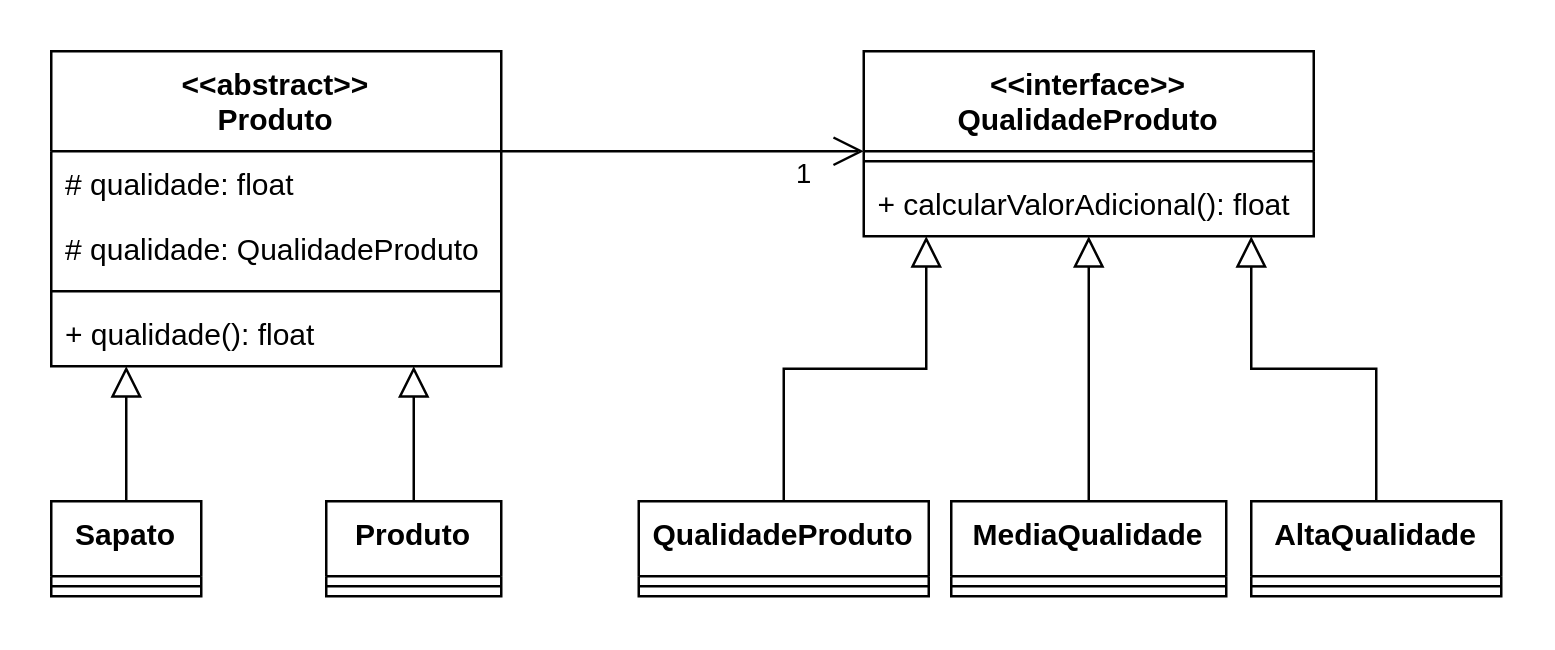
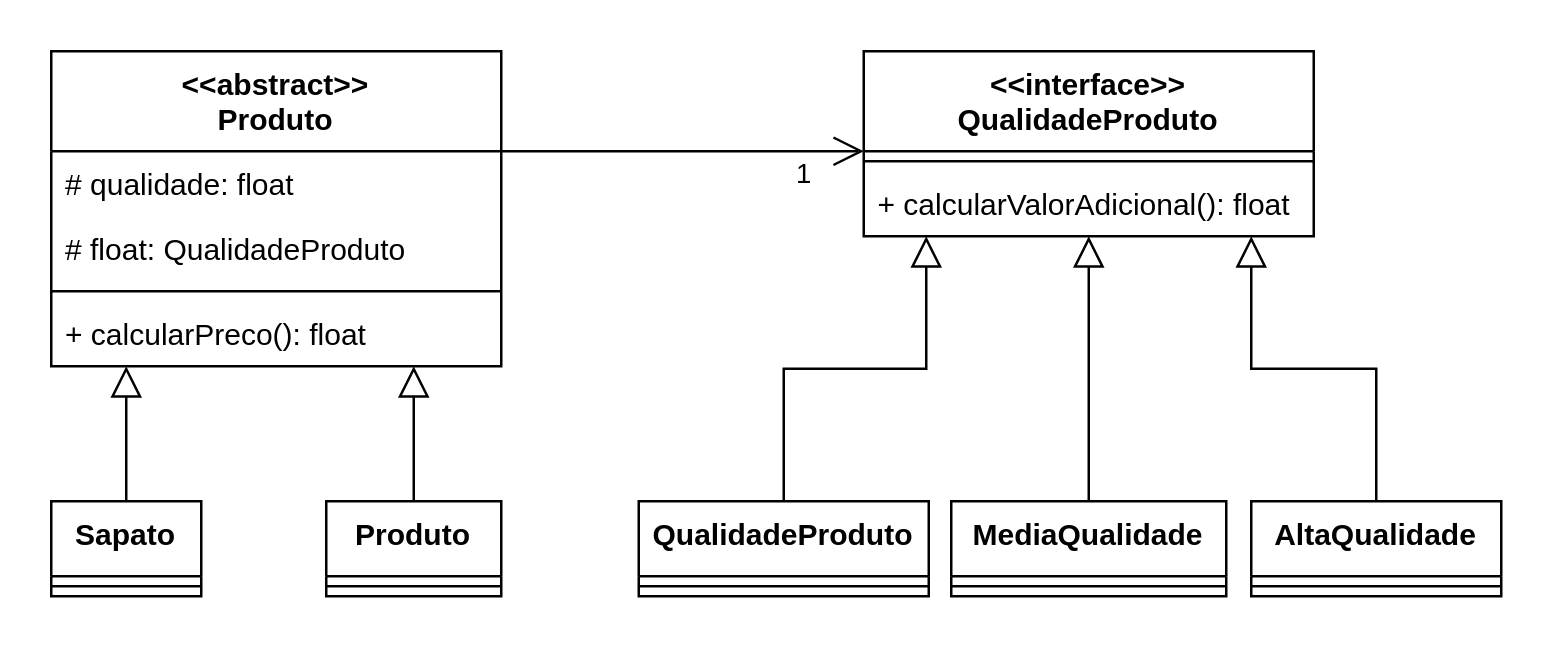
  <mxCell id="0" />
  <mxCell id="1" parent="0" />
  <mxCell id="2" style="edgeStyle=orthogonalEdgeStyle;html=1;rounded=0;endArrow=open;endFill=0;endSize=10;" parent="1" source="4" target="15" edge="1"><mxGeometry relative="1" as="geometry"><Array as="points"><mxPoint x="310" y="60" /><mxPoint x="310" y="60" /></Array></mxGeometry></mxCell>
  <mxCell id="3" value="1" style="edgeLabel;html=1;align=center;verticalAlign=middle;resizable=0;points=[];" parent="2" vertex="1" connectable="0"><mxGeometry x="0.376" y="-1" relative="1" as="geometry"><mxPoint x="20" y="7" as="offset" /></mxGeometry></mxCell>
  <mxCell id="4" value="&lt;&lt;abstract&gt;&gt;&#10;Produto" style="swimlane;fontStyle=1;align=center;verticalAlign=top;childLayout=stackLayout;horizontal=1;startSize=40;horizontalStack=0;resizeParent=1;resizeParentMax=0;resizeLast=0;collapsible=0;marginBottom=0;" parent="1" vertex="1"><mxGeometry x="20" y="20" width="180" height="126" as="geometry" /></mxCell>
  <mxCell id="5" value="# qualidade: float" style="text;strokeColor=none;fillColor=none;align=left;verticalAlign=top;spacingLeft=4;spacingRight=4;overflow=hidden;rotatable=0;points=[[0,0.5],[1,0.5]];portConstraint=eastwest;" parent="4" vertex="1"><mxGeometry y="40" width="180" height="26" as="geometry" /></mxCell>
- <mxCell id="6" value="# qualidade: QualidadeProduto" style="text;strokeColor=none;fillColor=none;align=left;verticalAlign=top;spacingLeft=4;spacingRight=4;overflow=hidden;rotatable=0;points=[[0,0.5],[1,0.5]];portConstraint=eastwest;" parent="4" vertex="1"><mxGeometry y="66" width="180" height="26" as="geometry" /></mxCell>
+ <mxCell id="6" value="# float: QualidadeProduto" style="text;strokeColor=none;fillColor=none;align=left;verticalAlign=top;spacingLeft=4;spacingRight=4;overflow=hidden;rotatable=0;points=[[0,0.5],[1,0.5]];portConstraint=eastwest;" parent="4" vertex="1"><mxGeometry y="66" width="180" height="26" as="geometry" /></mxCell>
  <mxCell id="7" value="" style="line;strokeWidth=1;fillColor=none;align=left;verticalAlign=middle;spacingTop=-1;spacingLeft=3;spacingRight=3;rotatable=0;labelPosition=right;points=[];portConstraint=eastwest;strokeColor=inherit;" parent="4" vertex="1"><mxGeometry y="92" width="180" height="8" as="geometry" /></mxCell>
- <mxCell id="8" value="+ qualidade(): float" style="text;strokeColor=none;fillColor=none;align=left;verticalAlign=top;spacingLeft=4;spacingRight=4;overflow=hidden;rotatable=0;points=[[0,0.5],[1,0.5]];portConstraint=eastwest;" parent="4" vertex="1"><mxGeometry y="100" width="180" height="26" as="geometry" /></mxCell>
+ <mxCell id="8" value="+ calcularPreco(): float" style="text;strokeColor=none;fillColor=none;align=left;verticalAlign=top;spacingLeft=4;spacingRight=4;overflow=hidden;rotatable=0;points=[[0,0.5],[1,0.5]];portConstraint=eastwest;" parent="4" vertex="1"><mxGeometry y="100" width="180" height="26" as="geometry" /></mxCell>
  <mxCell id="9" style="edgeStyle=orthogonalEdgeStyle;html=1;rounded=0;endSize=10;endArrow=block;endFill=0;" parent="1" source="10" target="4" edge="1"><mxGeometry relative="1" as="geometry"><Array as="points"><mxPoint x="50" y="170" /><mxPoint x="50" y="170" /></Array></mxGeometry></mxCell>
  <mxCell id="10" value="Sapato" style="swimlane;fontStyle=1;align=center;verticalAlign=top;childLayout=stackLayout;horizontal=1;startSize=30;horizontalStack=0;resizeParent=1;resizeParentMax=0;resizeLast=0;collapsible=0;marginBottom=0;" parent="1" vertex="1"><mxGeometry x="20" y="200" width="60" height="38" as="geometry" /></mxCell>
  <mxCell id="11" value="" style="line;strokeWidth=1;fillColor=none;align=left;verticalAlign=middle;spacingTop=-1;spacingLeft=3;spacingRight=3;rotatable=0;labelPosition=right;points=[];portConstraint=eastwest;strokeColor=inherit;" parent="10" vertex="1"><mxGeometry y="30" width="60" height="8" as="geometry" /></mxCell>
  <mxCell id="12" style="html=1;edgeStyle=orthogonalEdgeStyle;startArrow=none;startFill=0;rounded=0;endSize=10;endArrow=block;endFill=0;" parent="1" source="13" target="4" edge="1"><mxGeometry relative="1" as="geometry"><Array as="points"><mxPoint x="165" y="170" /><mxPoint x="165" y="170" /></Array></mxGeometry></mxCell>
  <mxCell id="13" value="Produto" style="swimlane;fontStyle=1;align=center;verticalAlign=top;childLayout=stackLayout;horizontal=1;startSize=30;horizontalStack=0;resizeParent=1;resizeParentMax=0;resizeLast=0;collapsible=0;marginBottom=0;" parent="1" vertex="1"><mxGeometry x="130" y="200" width="70" height="38" as="geometry" /></mxCell>
  <mxCell id="14" value="" style="line;strokeWidth=1;fillColor=none;align=left;verticalAlign=middle;spacingTop=-1;spacingLeft=3;spacingRight=3;rotatable=0;labelPosition=right;points=[];portConstraint=eastwest;strokeColor=inherit;" parent="13" vertex="1"><mxGeometry y="30" width="70" height="8" as="geometry" /></mxCell>
  <mxCell id="15" value="&lt;&lt;interface&gt;&gt;&#10;QualidadeProduto" style="swimlane;fontStyle=1;align=center;verticalAlign=top;childLayout=stackLayout;horizontal=1;startSize=40;horizontalStack=0;resizeParent=1;resizeParentMax=0;resizeLast=0;collapsible=0;marginBottom=0;" parent="1" vertex="1"><mxGeometry x="345" y="20" width="180" height="74" as="geometry" /></mxCell>
  <mxCell id="16" value="" style="line;strokeWidth=1;fillColor=none;align=left;verticalAlign=middle;spacingTop=-1;spacingLeft=3;spacingRight=3;rotatable=0;labelPosition=right;points=[];portConstraint=eastwest;strokeColor=inherit;" parent="15" vertex="1"><mxGeometry y="40" width="180" height="8" as="geometry" /></mxCell>
  <mxCell id="17" value="+ calcularValorAdicional(): float" style="text;strokeColor=none;fillColor=none;align=left;verticalAlign=top;spacingLeft=4;spacingRight=4;overflow=hidden;rotatable=0;points=[[0,0.5],[1,0.5]];portConstraint=eastwest;" parent="15" vertex="1"><mxGeometry y="48" width="180" height="26" as="geometry" /></mxCell>
  <mxCell id="18" style="edgeStyle=orthogonalEdgeStyle;html=1;rounded=0;endSize=10;endArrow=block;endFill=0;" parent="1" source="19" target="15" edge="1"><mxGeometry relative="1" as="geometry"><Array as="points"><mxPoint x="550" y="147" /><mxPoint x="500" y="147" /></Array></mxGeometry></mxCell>
  <mxCell id="19" value="AltaQualidade" style="swimlane;fontStyle=1;align=center;verticalAlign=top;childLayout=stackLayout;horizontal=1;startSize=30;horizontalStack=0;resizeParent=1;resizeParentMax=0;resizeLast=0;collapsible=0;marginBottom=0;" parent="1" vertex="1"><mxGeometry x="500" y="200" width="100" height="38" as="geometry" /></mxCell>
  <mxCell id="20" value="" style="line;strokeWidth=1;fillColor=none;align=left;verticalAlign=middle;spacingTop=-1;spacingLeft=3;spacingRight=3;rotatable=0;labelPosition=right;points=[];portConstraint=eastwest;strokeColor=inherit;" parent="19" vertex="1"><mxGeometry y="30" width="100" height="8" as="geometry" /></mxCell>
  <mxCell id="21" style="edgeStyle=orthogonalEdgeStyle;html=1;rounded=0;endSize=10;endArrow=block;endFill=0;" parent="1" source="22" target="15" edge="1"><mxGeometry relative="1" as="geometry" /></mxCell>
  <mxCell id="22" value="MediaQualidade" style="swimlane;fontStyle=1;align=center;verticalAlign=top;childLayout=stackLayout;horizontal=1;startSize=30;horizontalStack=0;resizeParent=1;resizeParentMax=0;resizeLast=0;collapsible=0;marginBottom=0;" parent="1" vertex="1"><mxGeometry x="380" y="200" width="110" height="38" as="geometry" /></mxCell>
  <mxCell id="23" value="" style="line;strokeWidth=1;fillColor=none;align=left;verticalAlign=middle;spacingTop=-1;spacingLeft=3;spacingRight=3;rotatable=0;labelPosition=right;points=[];portConstraint=eastwest;strokeColor=inherit;" parent="22" vertex="1"><mxGeometry y="30" width="110" height="8" as="geometry" /></mxCell>
  <mxCell id="24" style="edgeStyle=orthogonalEdgeStyle;html=1;rounded=0;endSize=10;endArrow=block;endFill=0;" parent="1" source="25" target="15" edge="1"><mxGeometry relative="1" as="geometry"><Array as="points"><mxPoint x="313" y="147" /><mxPoint x="370" y="147" /></Array></mxGeometry></mxCell>
  <mxCell id="25" value="QualidadeProduto" style="swimlane;fontStyle=1;align=center;verticalAlign=top;childLayout=stackLayout;horizontal=1;startSize=30;horizontalStack=0;resizeParent=1;resizeParentMax=0;resizeLast=0;collapsible=0;marginBottom=0;" parent="1" vertex="1"><mxGeometry x="255" y="200" width="116" height="38" as="geometry" /></mxCell>
  <mxCell id="26" value="" style="line;strokeWidth=1;fillColor=none;align=left;verticalAlign=middle;spacingTop=-1;spacingLeft=3;spacingRight=3;rotatable=0;labelPosition=right;points=[];portConstraint=eastwest;strokeColor=inherit;" parent="25" vertex="1"><mxGeometry y="30" width="116" height="8" as="geometry" /></mxCell>
